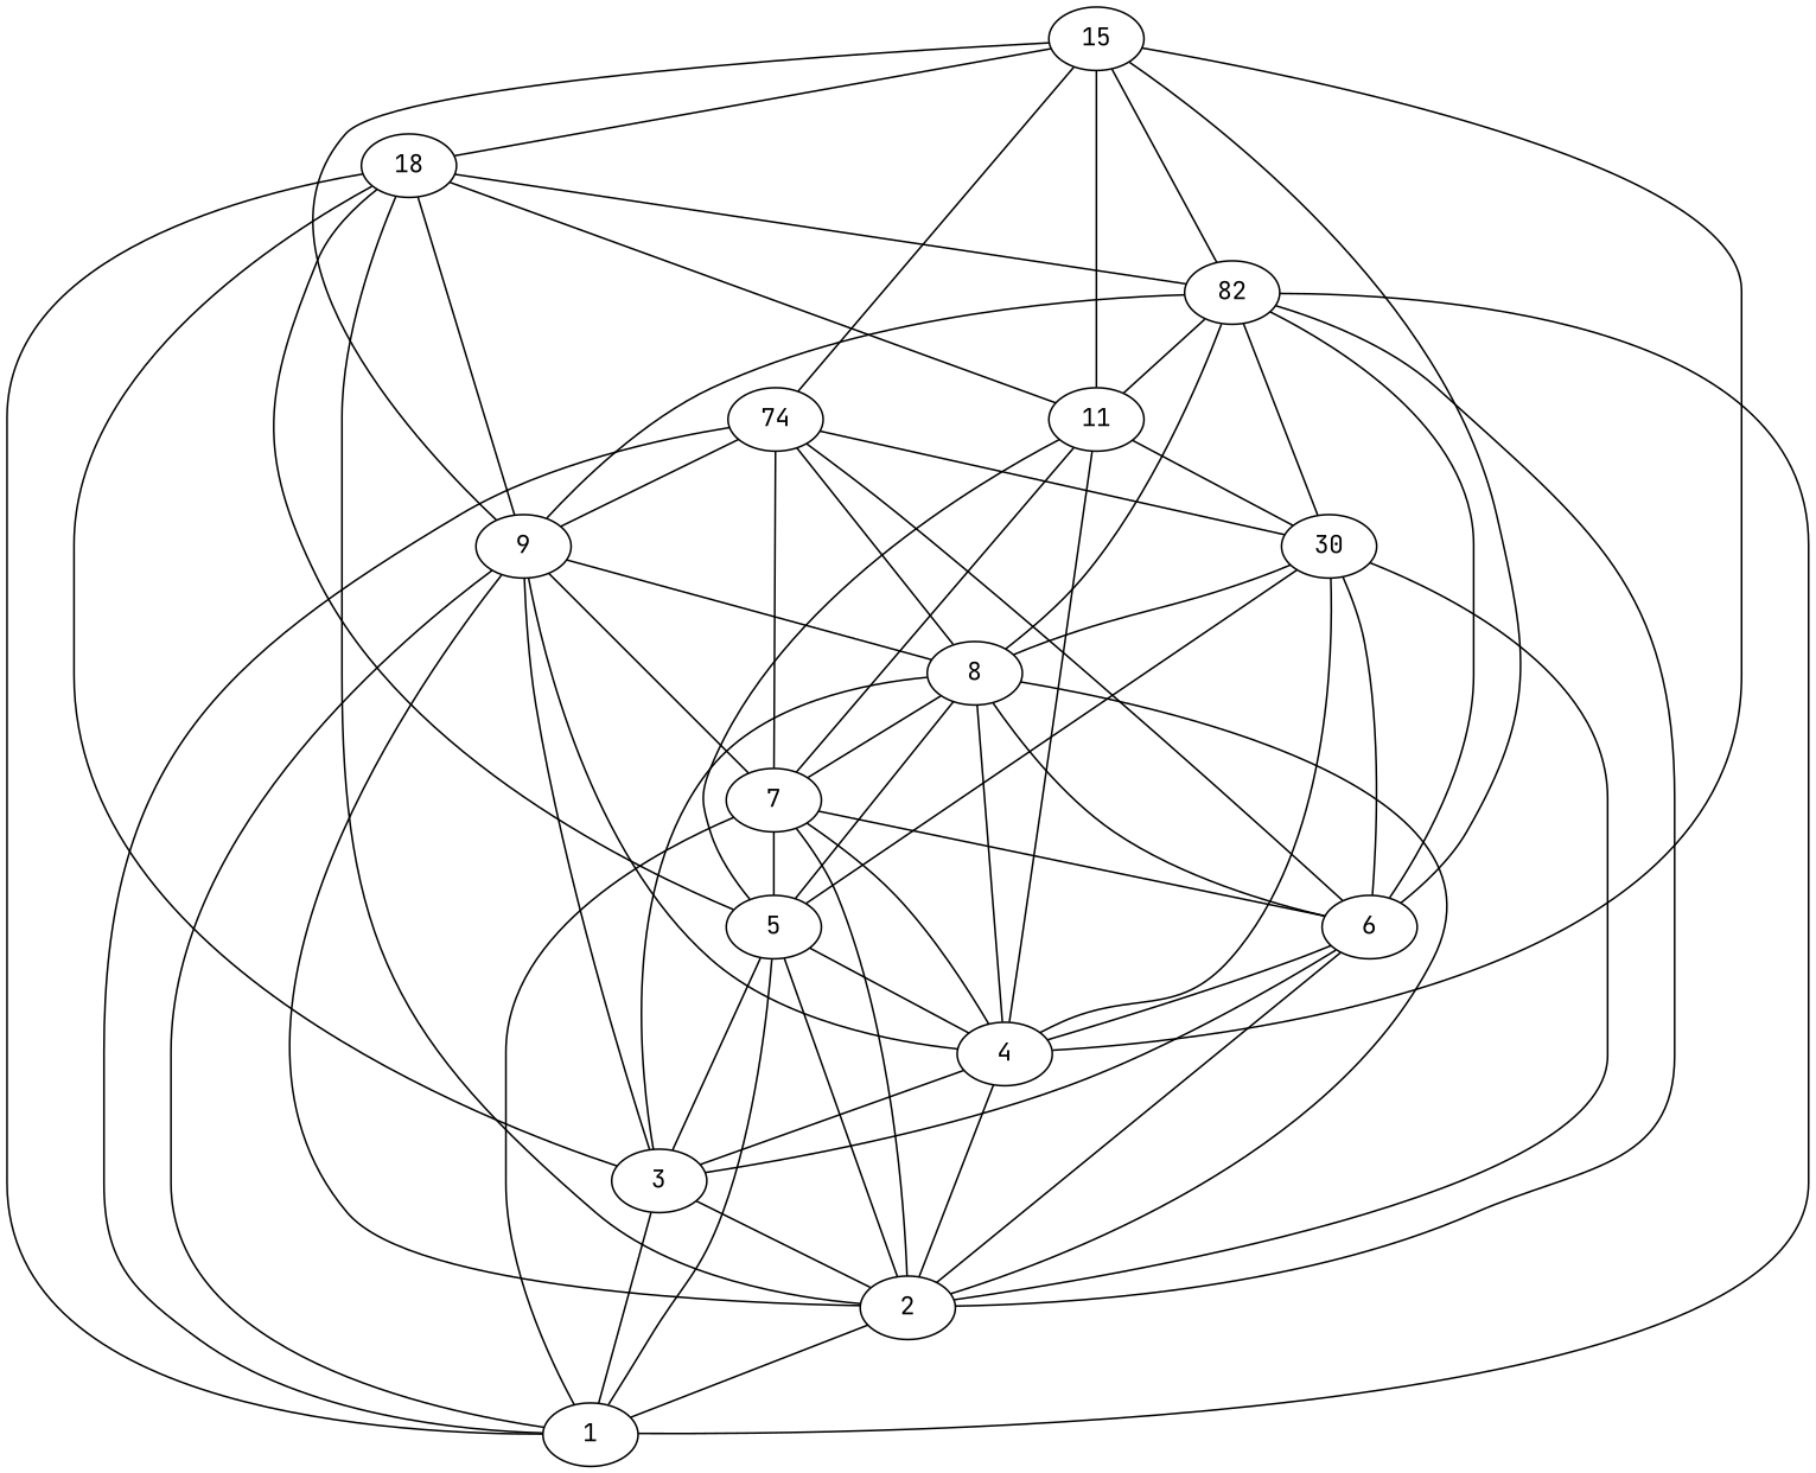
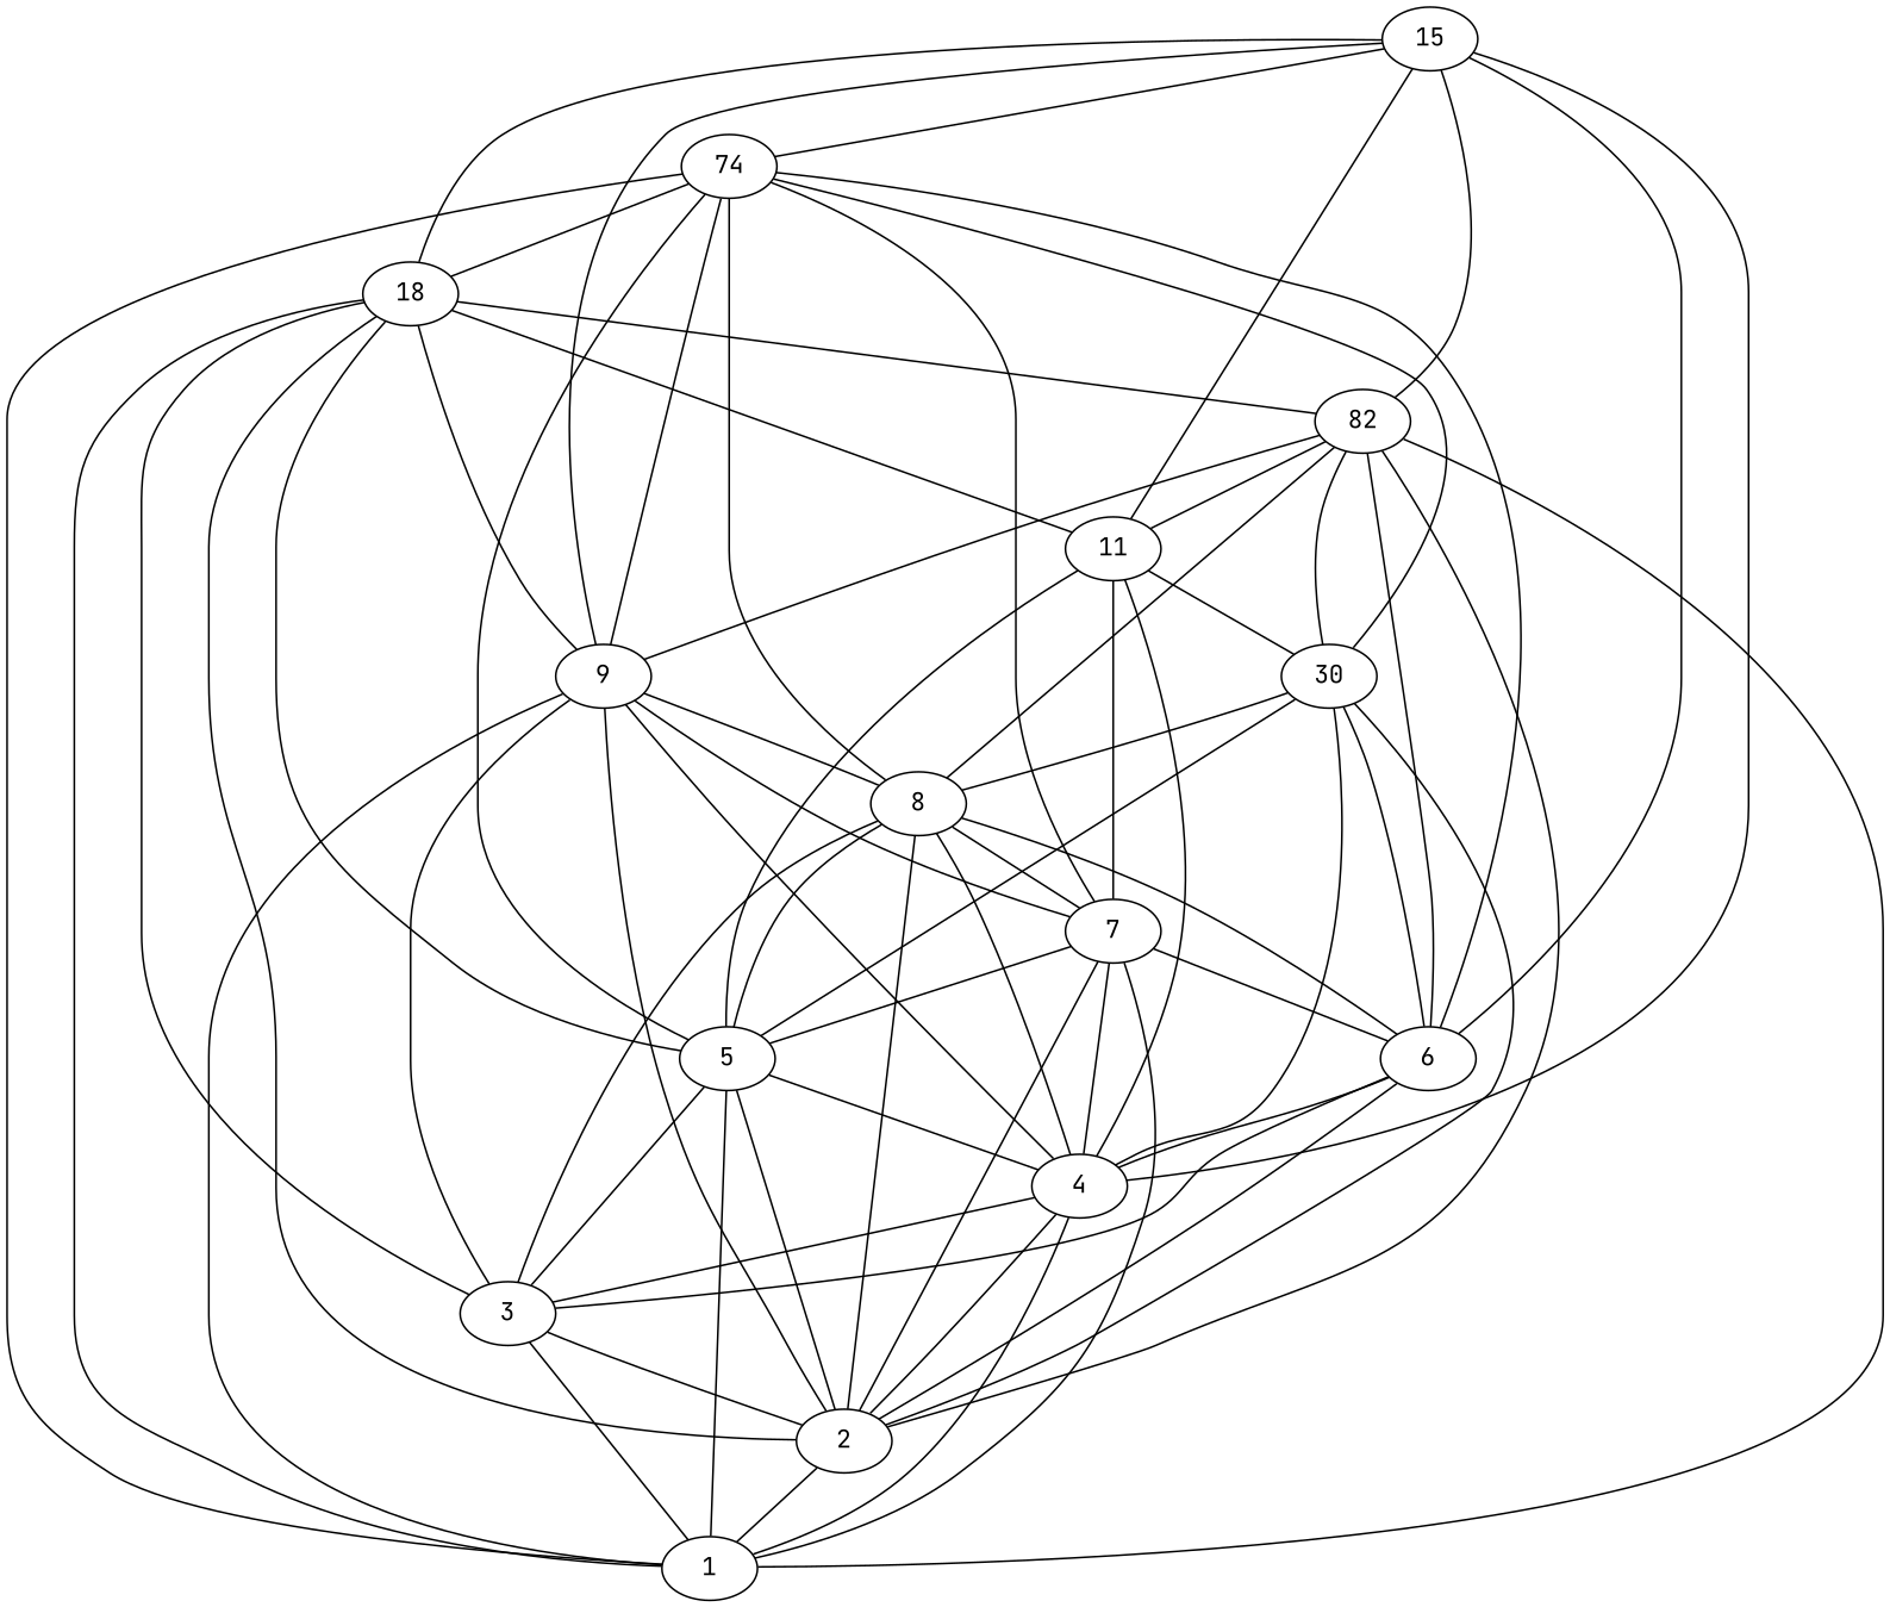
  graph {
    fontname="JetBrains Mono"
    node [fontname="JetBrains Mono"]
    edge [fontname="JetBrains Mono"]
    7
    1
    6
    2
    4
    5
    3
    15
    n9 [label=18]
    n10 [label=82]
    9
    n12 [label=74]
    11
    8
    n15 [label=30]
    7 -- 1
    7 -- 6
    7 -- 2
    7 -- 4
    7 -- 5
    6 -- 2
    6 -- 4
    6 -- 3
    2 -- 1
+   4 -- 1
    4 -- 2
    4 -- 3
    5 -- 1
    5 -- 2
    5 -- 4
    5 -- 3
    3 -- 1
    3 -- 2
    15 -- 6
    15 -- 4
    15 -- n9
    15 -- n10
    15 -- 9
    15 -- n12
    15 -- 11
    n9 -- 1
    n9 -- 2
    n9 -- 5
    n9 -- 3
    n9 -- n10
    n9 -- 9
    n9 -- 11
    n10 -- 1
    n10 -- 6
    n10 -- 2
    n10 -- 9
    n10 -- 11
    n10 -- 8
    n10 -- n15
    9 -- 7
    9 -- 1
    9 -- 2
    9 -- 4
    9 -- 3
    9 -- 8
    n12 -- 7
    n12 -- 1
    n12 -- 6
+   n12 -- 5
+   n12 -- n9
    n12 -- 9
    n12 -- 8
    n12 -- n15
    11 -- 7
    11 -- 4
    11 -- 5
    11 -- n15
    8 -- 7
    8 -- 6
    8 -- 2
    8 -- 4
    8 -- 5
    8 -- 3
    n15 -- 6
    n15 -- 2
    n15 -- 4
    n15 -- 5
    n15 -- 8
  }
